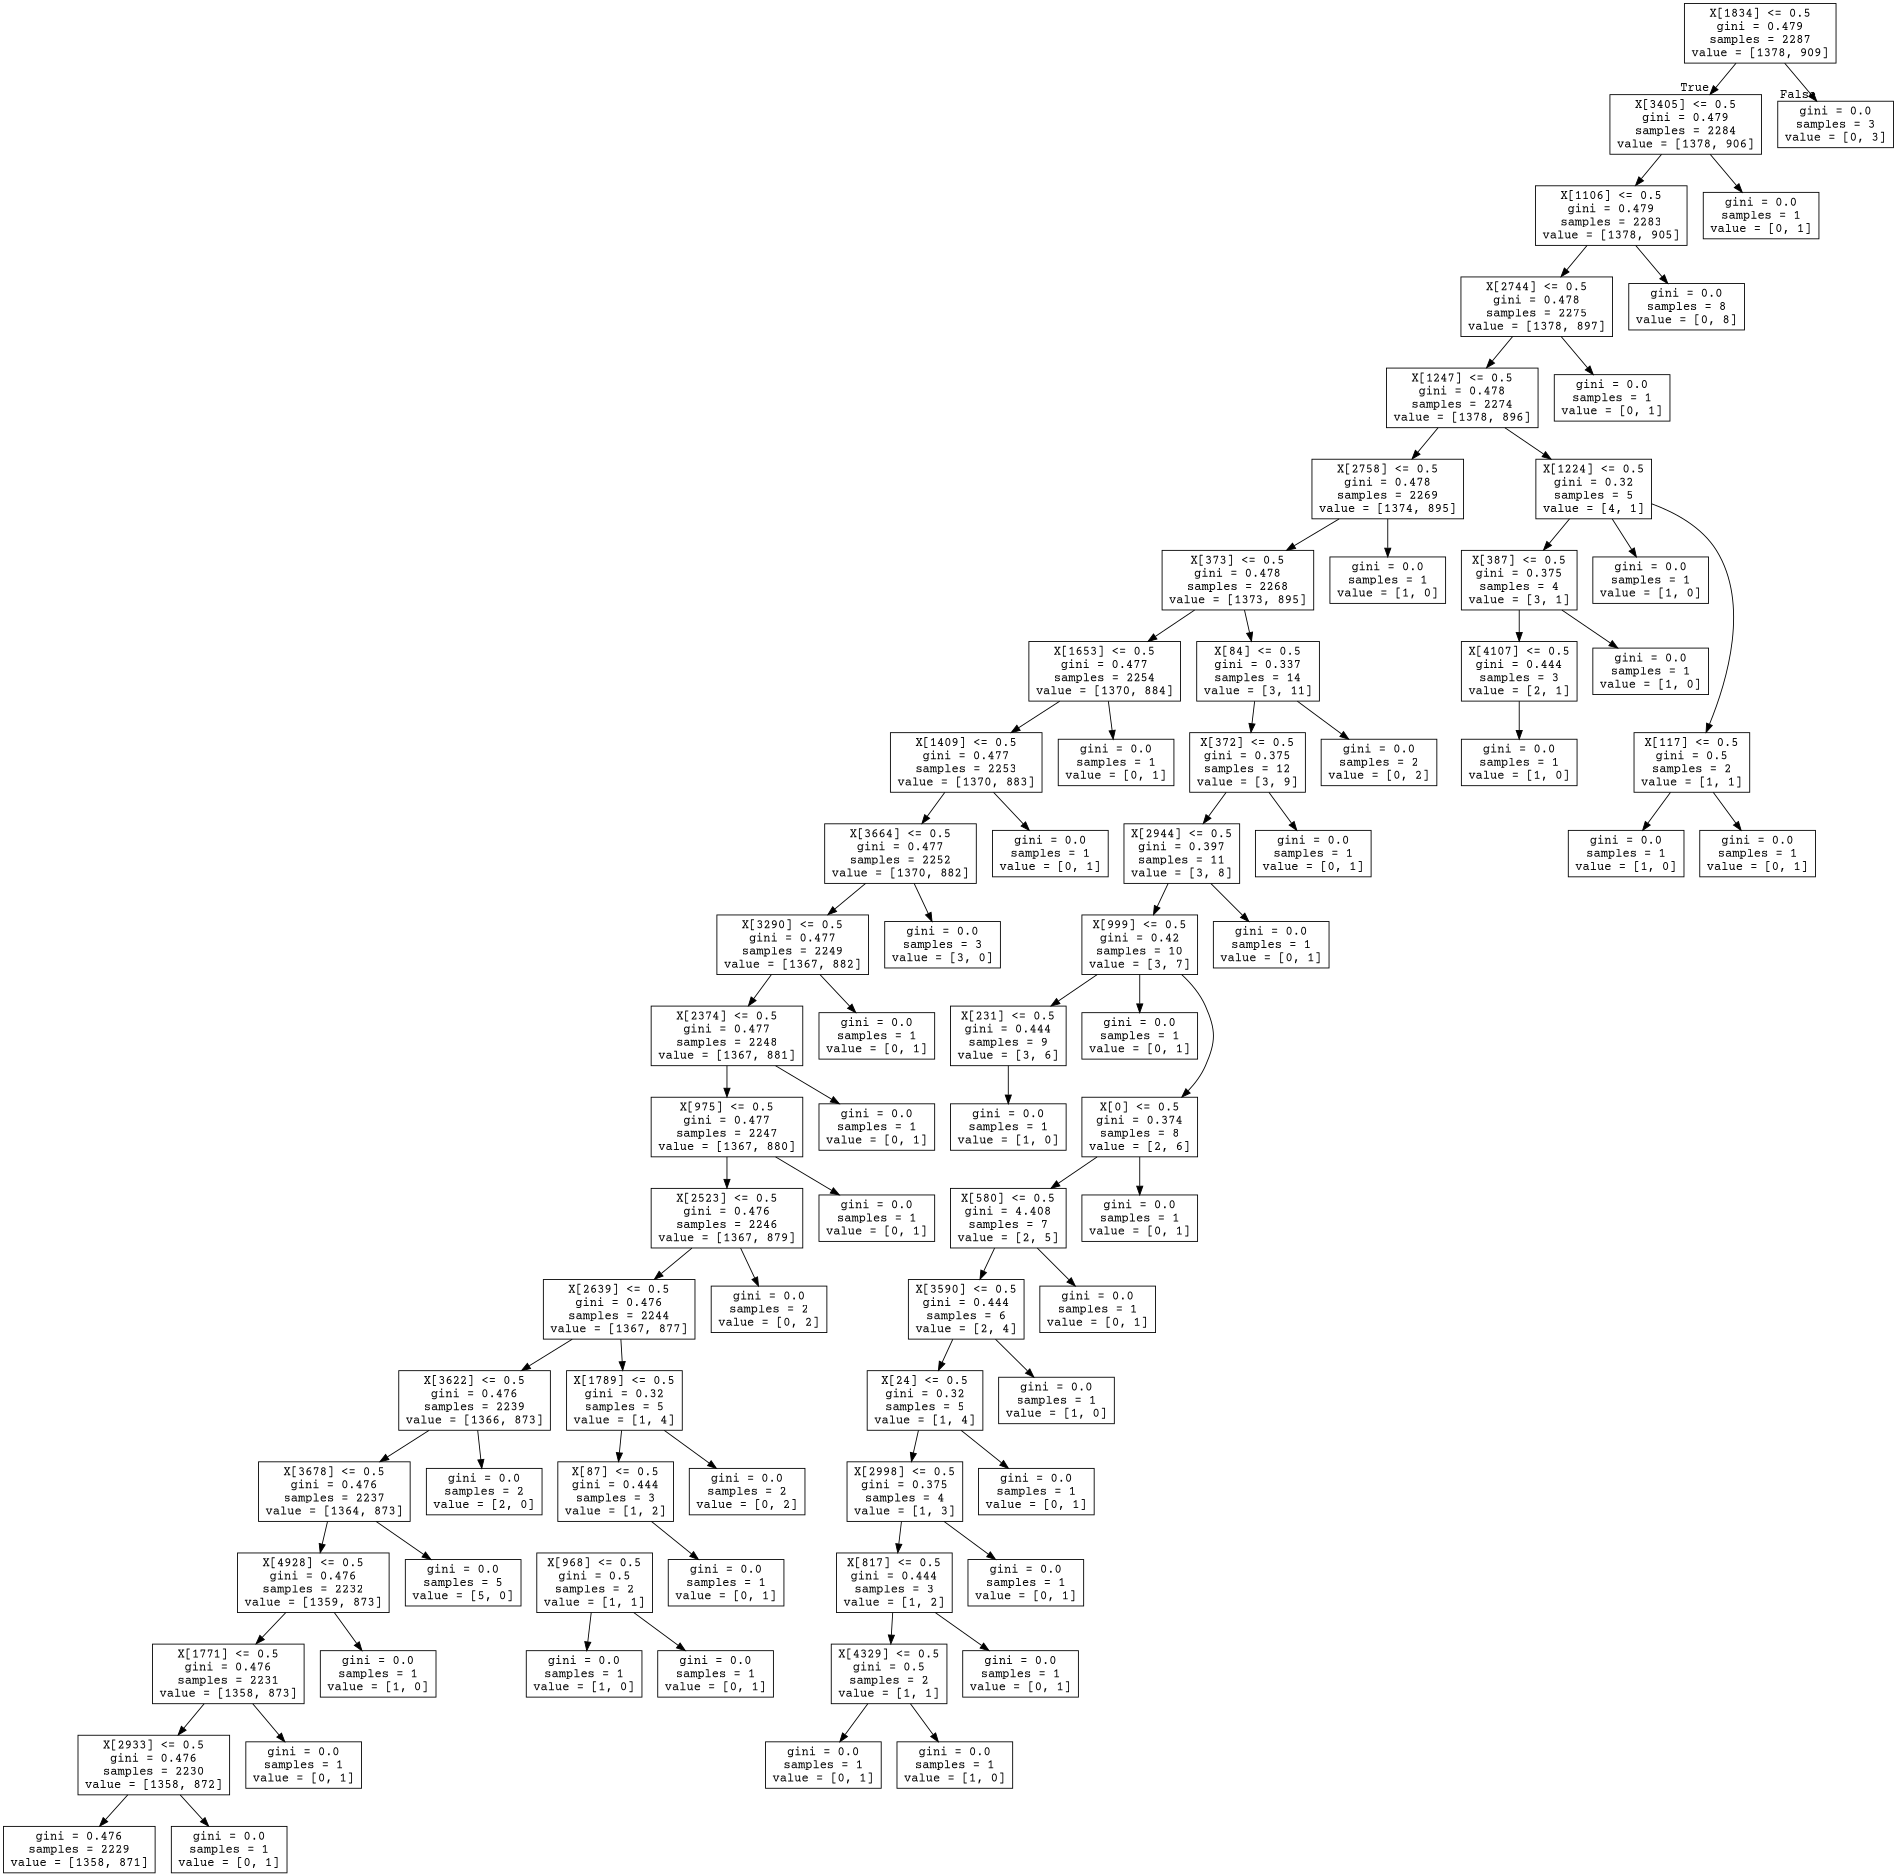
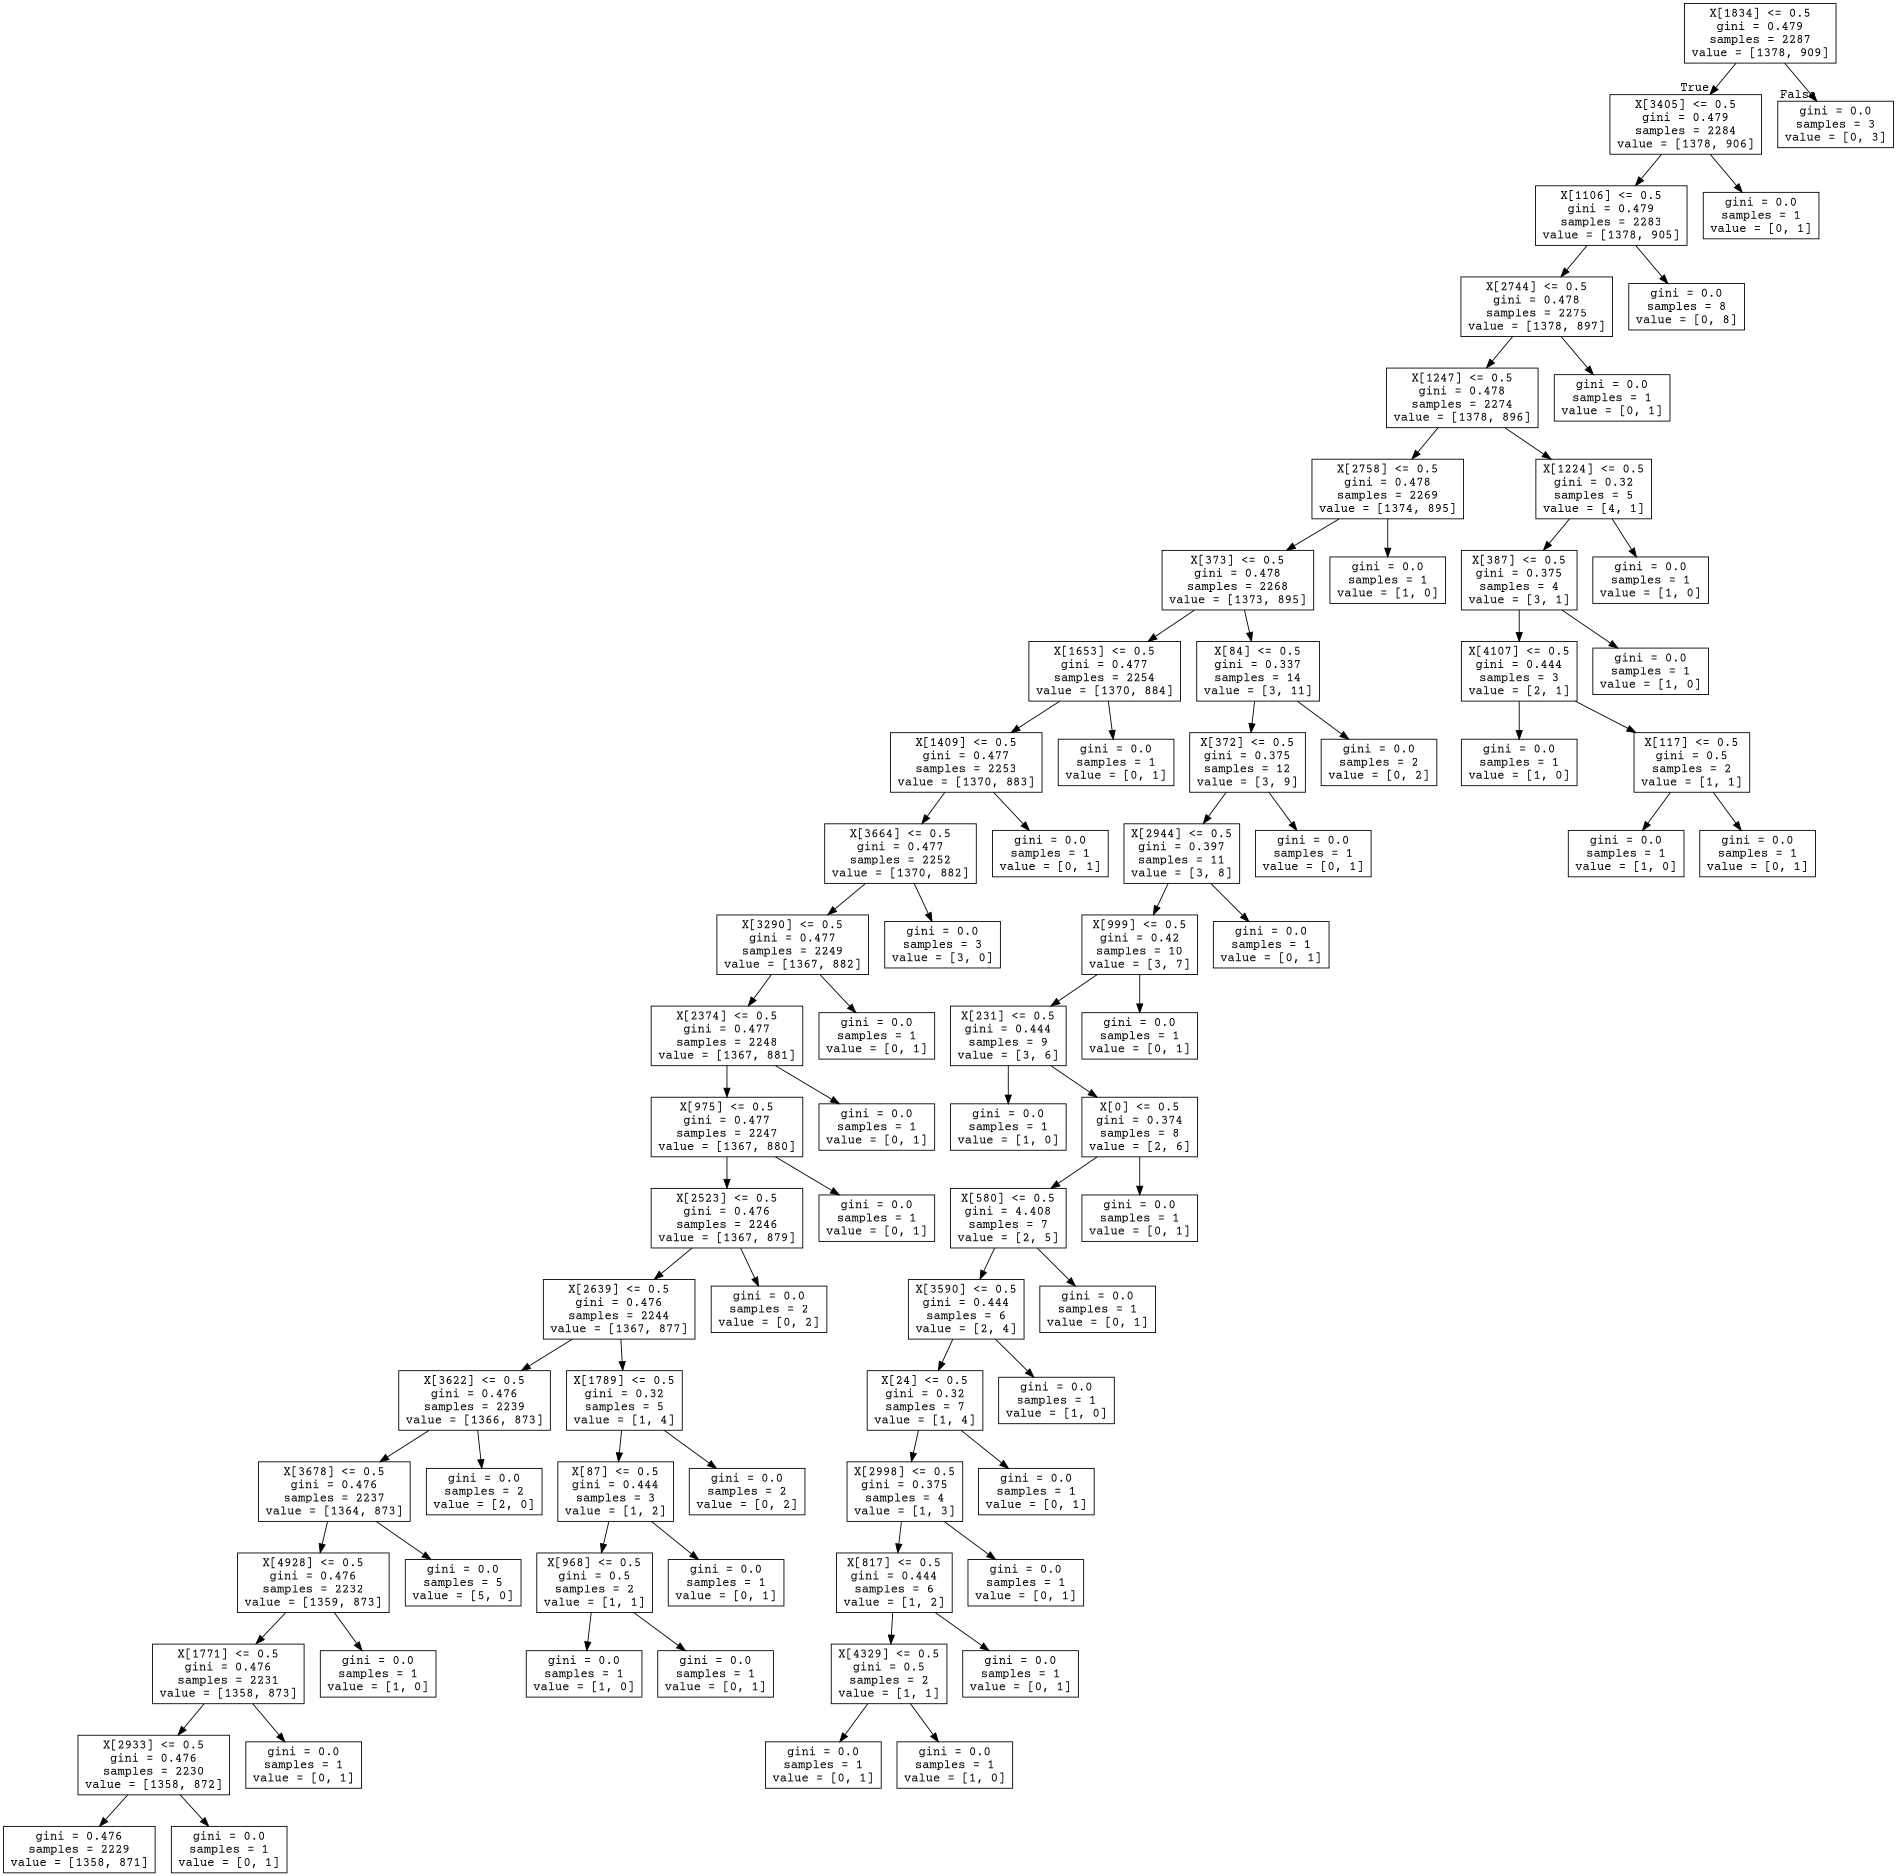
  digraph {
    fontname="Courier Prime"
    node [fontname="Courier Prime" shape=box]
    edge [fontname="Courier Prime"]
    n1 [label="X[1834] <= 0.5\ngini = 0.479\nsamples = 2287\nvalue = [1378, 909]"]
    n2 [label="X[3405] <= 0.5\ngini = 0.479\nsamples = 2284\nvalue = [1378, 906]"]
    n3 [label="gini = 0.0\nsamples = 3\nvalue = [0, 3]"]
    n4 [label="X[1106] <= 0.5\ngini = 0.479\nsamples = 2283\nvalue = [1378, 905]"]
    n5 [label="gini = 0.0\nsamples = 1\nvalue = [0, 1]"]
    n6 [label="X[2744] <= 0.5\ngini = 0.478\nsamples = 2275\nvalue = [1378, 897]"]
    n7 [label="gini = 0.0\nsamples = 8\nvalue = [0, 8]"]
    n8 [label="X[1247] <= 0.5\ngini = 0.478\nsamples = 2274\nvalue = [1378, 896]"]
    n9 [label="gini = 0.0\nsamples = 1\nvalue = [0, 1]"]
    n10 [label="X[2758] <= 0.5\ngini = 0.478\nsamples = 2269\nvalue = [1374, 895]"]
    n11 [label="X[1224] <= 0.5\ngini = 0.32\nsamples = 5\nvalue = [4, 1]"]
    n12 [label="X[373] <= 0.5\ngini = 0.478\nsamples = 2268\nvalue = [1373, 895]"]
    n13 [label="gini = 0.0\nsamples = 1\nvalue = [1, 0]"]
    n14 [label="X[387] <= 0.5\ngini = 0.375\nsamples = 4\nvalue = [3, 1]"]
    n15 [label="gini = 0.0\nsamples = 1\nvalue = [1, 0]"]
    n16 [label="X[1653] <= 0.5\ngini = 0.477\nsamples = 2254\nvalue = [1370, 884]"]
    n17 [label="X[84] <= 0.5\ngini = 0.337\nsamples = 14\nvalue = [3, 11]"]
    n18 [label="X[1409] <= 0.5\ngini = 0.477\nsamples = 2253\nvalue = [1370, 883]"]
    n19 [label="gini = 0.0\nsamples = 1\nvalue = [0, 1]"]
    n20 [label="X[372] <= 0.5\ngini = 0.375\nsamples = 12\nvalue = [3, 9]"]
    n21 [label="gini = 0.0\nsamples = 2\nvalue = [0, 2]"]
    n22 [label="X[3664] <= 0.5\ngini = 0.477\nsamples = 2252\nvalue = [1370, 882]"]
    n23 [label="gini = 0.0\nsamples = 1\nvalue = [0, 1]"]
    n24 [label="X[3290] <= 0.5\ngini = 0.477\nsamples = 2249\nvalue = [1367, 882]"]
    n25 [label="gini = 0.0\nsamples = 3\nvalue = [3, 0]"]
    n26 [label="X[2374] <= 0.5\ngini = 0.477\nsamples = 2248\nvalue = [1367, 881]"]
    n27 [label="gini = 0.0\nsamples = 1\nvalue = [0, 1]"]
    n28 [label="X[975] <= 0.5\ngini = 0.477\nsamples = 2247\nvalue = [1367, 880]"]
    n29 [label="gini = 0.0\nsamples = 1\nvalue = [0, 1]"]
    n30 [label="X[2523] <= 0.5\ngini = 0.476\nsamples = 2246\nvalue = [1367, 879]"]
    n31 [label="gini = 0.0\nsamples = 1\nvalue = [0, 1]"]
    n32 [label="X[2639] <= 0.5\ngini = 0.476\nsamples = 2244\nvalue = [1367, 877]"]
    n33 [label="gini = 0.0\nsamples = 2\nvalue = [0, 2]"]
    n34 [label="X[3622] <= 0.5\ngini = 0.476\nsamples = 2239\nvalue = [1366, 873]"]
    n35 [label="X[1789] <= 0.5\ngini = 0.32\nsamples = 5\nvalue = [1, 4]"]
    n36 [label="X[3678] <= 0.5\ngini = 0.476\nsamples = 2237\nvalue = [1364, 873]"]
    n37 [label="gini = 0.0\nsamples = 2\nvalue = [2, 0]"]
    n38 [label="X[87] <= 0.5\ngini = 0.444\nsamples = 3\nvalue = [1, 2]"]
    n39 [label="gini = 0.0\nsamples = 2\nvalue = [0, 2]"]
    n40 [label="X[4928] <= 0.5\ngini = 0.476\nsamples = 2232\nvalue = [1359, 873]"]
    n41 [label="gini = 0.0\nsamples = 5\nvalue = [5, 0]"]
    n42 [label="X[1771] <= 0.5\ngini = 0.476\nsamples = 2231\nvalue = [1358, 873]"]
    n43 [label="gini = 0.0\nsamples = 1\nvalue = [1, 0]"]
    n44 [label="X[2933] <= 0.5\ngini = 0.476\nsamples = 2230\nvalue = [1358, 872]"]
    n45 [label="gini = 0.0\nsamples = 1\nvalue = [0, 1]"]
    n46 [label="gini = 0.476\nsamples = 2229\nvalue = [1358, 871]"]
    n47 [label="gini = 0.0\nsamples = 1\nvalue = [0, 1]"]
    n48 [label="X[968] <= 0.5\ngini = 0.5\nsamples = 2\nvalue = [1, 1]"]
    n49 [label="gini = 0.0\nsamples = 1\nvalue = [0, 1]"]
    n50 [label="gini = 0.0\nsamples = 1\nvalue = [1, 0]"]
    n51 [label="gini = 0.0\nsamples = 1\nvalue = [0, 1]"]
    n52 [label="X[2944] <= 0.5\ngini = 0.397\nsamples = 11\nvalue = [3, 8]"]
    n53 [label="gini = 0.0\nsamples = 1\nvalue = [0, 1]"]
    n54 [label="X[999] <= 0.5\ngini = 0.42\nsamples = 10\nvalue = [3, 7]"]
    n55 [label="gini = 0.0\nsamples = 1\nvalue = [0, 1]"]
    n56 [label="X[231] <= 0.5\ngini = 0.444\nsamples = 9\nvalue = [3, 6]"]
    n57 [label="gini = 0.0\nsamples = 1\nvalue = [0, 1]"]
    n58 [label="X[0] <= 0.5\ngini = 0.374\nsamples = 8\nvalue = [2, 6]"]
    n59 [label="gini = 0.0\nsamples = 1\nvalue = [1, 0]"]
    n60 [label="X[580] <= 0.5\ngini = 4.408\nsamples = 7\nvalue = [2, 5]"]
    n61 [label="gini = 0.0\nsamples = 1\nvalue = [0, 1]"]
    n62 [label="X[3590] <= 0.5\ngini = 0.444\nsamples = 6\nvalue = [2, 4]"]
    n63 [label="gini = 0.0\nsamples = 1\nvalue = [0, 1]"]
-   n64 [label="X[24] <= 0.5\ngini = 0.32\nsamples = 5\nvalue = [1, 4]"]
+   n64 [label="X[24] <= 0.5\ngini = 0.32\nsamples = 7\nvalue = [1, 4]"]
    n65 [label="gini = 0.0\nsamples = 1\nvalue = [1, 0]"]
    n66 [label="X[2998] <= 0.5\ngini = 0.375\nsamples = 4\nvalue = [1, 3]"]
    n67 [label="gini = 0.0\nsamples = 1\nvalue = [0, 1]"]
-   n68 [label="X[817] <= 0.5\ngini = 0.444\nsamples = 3\nvalue = [1, 2]"]
+   n68 [label="X[817] <= 0.5\ngini = 0.444\nsamples = 6\nvalue = [1, 2]"]
    n69 [label="gini = 0.0\nsamples = 1\nvalue = [0, 1]"]
    n70 [label="X[4329] <= 0.5\ngini = 0.5\nsamples = 2\nvalue = [1, 1]"]
    n71 [label="gini = 0.0\nsamples = 1\nvalue = [0, 1]"]
    n72 [label="gini = 0.0\nsamples = 1\nvalue = [0, 1]"]
    n73 [label="gini = 0.0\nsamples = 1\nvalue = [1, 0]"]
    n74 [label="X[4107] <= 0.5\ngini = 0.444\nsamples = 3\nvalue = [2, 1]"]
    n75 [label="gini = 0.0\nsamples = 1\nvalue = [1, 0]"]
    n76 [label="X[117] <= 0.5\ngini = 0.5\nsamples = 2\nvalue = [1, 1]"]
    n77 [label="gini = 0.0\nsamples = 1\nvalue = [1, 0]"]
    n78 [label="gini = 0.0\nsamples = 1\nvalue = [1, 0]"]
    n79 [label="gini = 0.0\nsamples = 1\nvalue = [0, 1]"]
    n1 -> n2 [headlabel=True labelangle=45 labeldistance=2.5]
    n1 -> n3 [headlabel=False labelangle=-45 labeldistance=2.5]
    n2 -> n4
    n2 -> n5
    n4 -> n6
    n4 -> n7
    n6 -> n8
    n6 -> n9
    n8 -> n10
    n8 -> n11
    n10 -> n12
    n10 -> n13
    n11 -> n14
    n11 -> n15
    n12 -> n16
    n12 -> n17
    n14 -> n74
    n14 -> n75
    n16 -> n18
    n16 -> n19
    n17 -> n20
    n17 -> n21
    n18 -> n22
    n18 -> n23
    n20 -> n52
    n20 -> n53
    n22 -> n24
    n22 -> n25
    n24 -> n26
    n24 -> n27
    n26 -> n28
    n26 -> n29
    n28 -> n30
    n28 -> n31
    n30 -> n32
    n30 -> n33
    n32 -> n34
    n32 -> n35
    n34 -> n36
    n34 -> n37
    n35 -> n38
    n35 -> n39
    n36 -> n40
    n36 -> n41
+   n38 -> n48
    n38 -> n49
    n40 -> n42
    n40 -> n43
    n42 -> n44
    n42 -> n45
    n44 -> n46
    n44 -> n47
    n48 -> n50
    n48 -> n51
    n52 -> n54
    n52 -> n55
    n54 -> n56
    n54 -> n57
-   n54 -> n58
+   n56 -> n58
    n56 -> n59
    n58 -> n60
    n58 -> n61
    n60 -> n62
    n60 -> n63
    n62 -> n64
    n62 -> n65
    n64 -> n66
    n64 -> n67
    n66 -> n68
    n66 -> n69
    n68 -> n70
    n68 -> n71
    n70 -> n72
    n70 -> n73
-   n11 -> n76
+   n74 -> n76
    n74 -> n77
    n76 -> n78
    n76 -> n79
  }
